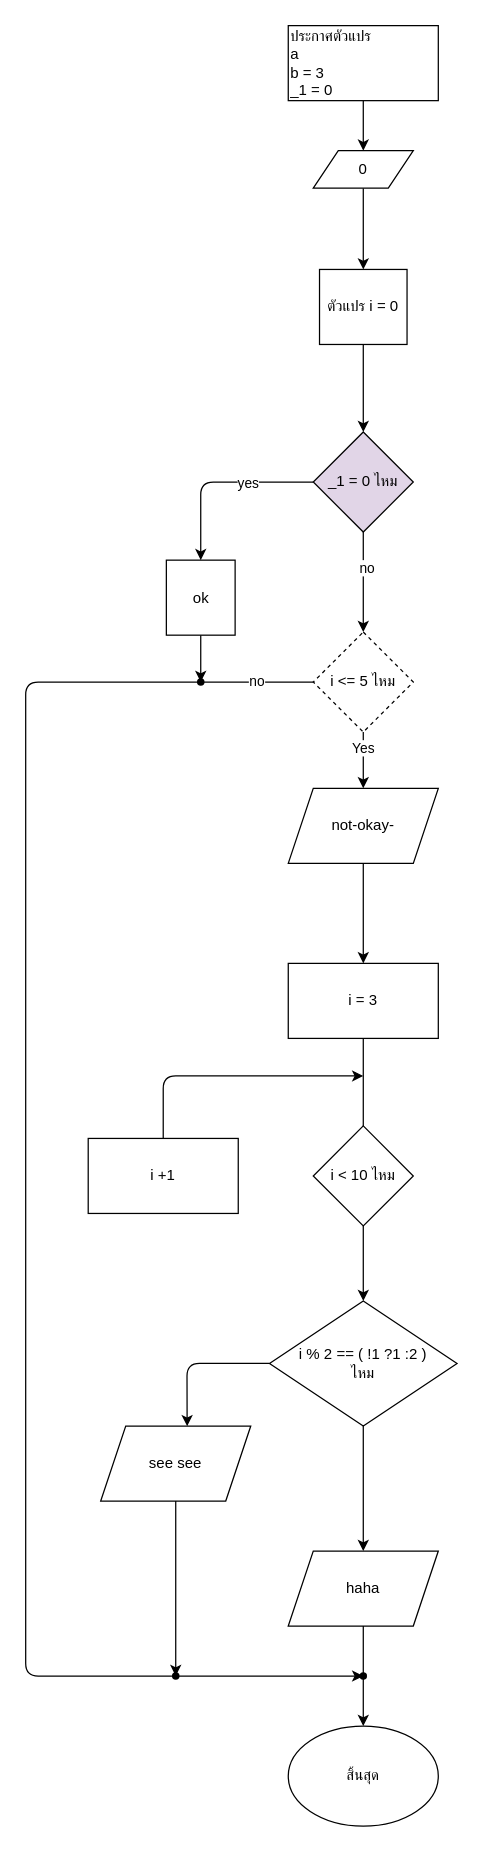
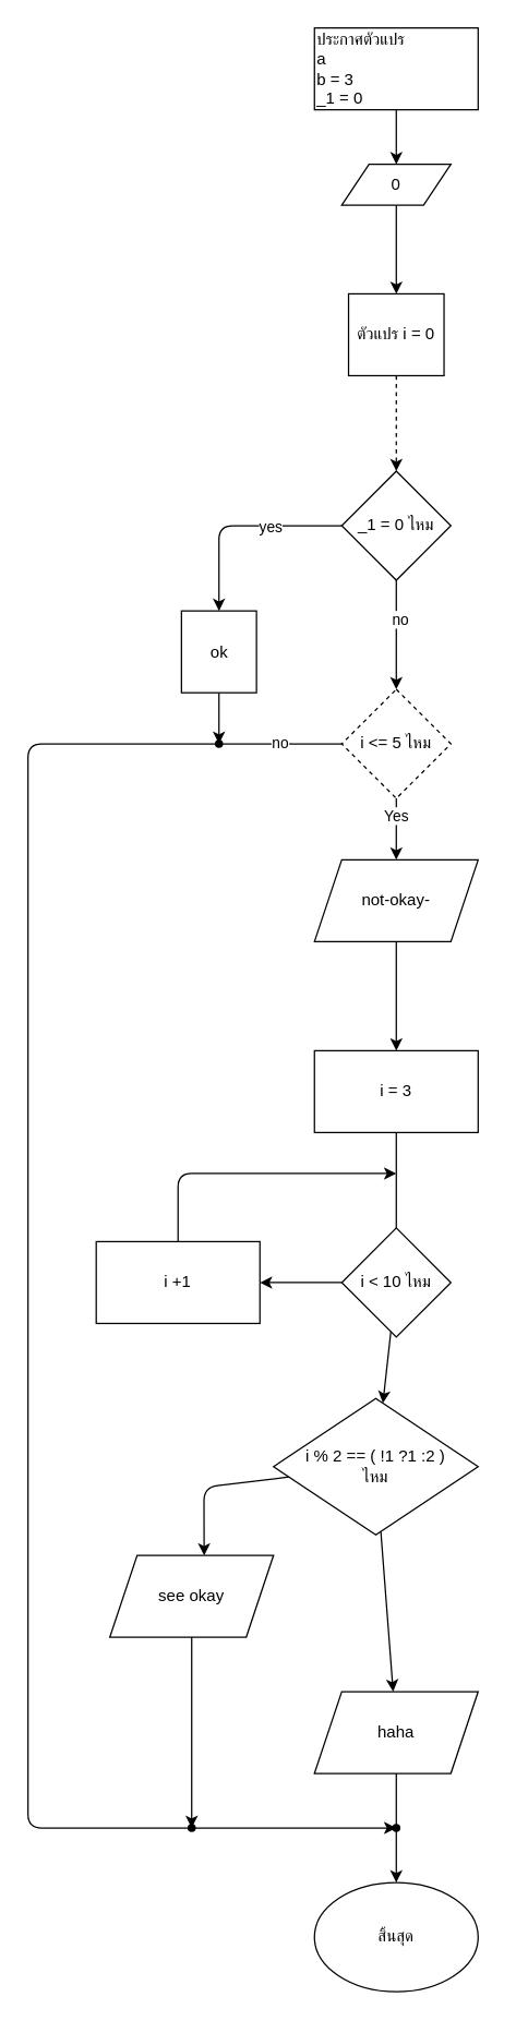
  <mxCell id="0" />
  <mxCell id="1" parent="0" />
  <mxCell id="2" value="" style="edgeStyle=none;html=1;" edge="1" parent="1" source="3" target="5"><mxGeometry relative="1" as="geometry" /></mxCell>
  <mxCell id="3" value="ประกาศตัวแปร&lt;br&gt;a&lt;br&gt;b = 3&lt;br&gt;_1 = 0" style="whiteSpace=wrap;html=1;align=left;" vertex="1" parent="1"><mxGeometry x="230" y="20" width="120" height="60" as="geometry" /></mxCell>
  <mxCell id="4" value="" style="edgeStyle=none;html=1;" edge="1" parent="1" source="5" target="7"><mxGeometry relative="1" as="geometry" /></mxCell>
  <mxCell id="5" value="0" style="shape=parallelogram;perimeter=parallelogramPerimeter;whiteSpace=wrap;html=1;fixedSize=1;align=center;" vertex="1" parent="1"><mxGeometry x="250" y="120" width="80" height="30" as="geometry" /></mxCell>
- <mxCell id="6" value="" style="edgeStyle=none;html=1;" edge="1" parent="1" source="7" target="12"><mxGeometry relative="1" as="geometry" /></mxCell>
+ <mxCell id="6" value="" style="edgeStyle=none;html=1;dashed=1;" edge="1" parent="1" source="7" target="12"><mxGeometry relative="1" as="geometry" /></mxCell>
  <mxCell id="7" value="ตัวแปร i = 0" style="whiteSpace=wrap;html=1;" vertex="1" parent="1"><mxGeometry x="255" y="215" width="70" height="60" as="geometry" /></mxCell>
  <mxCell id="8" value="" style="edgeStyle=none;html=1;entryX=0;entryY=0.5;entryDx=0;entryDy=0;" edge="1" parent="1" source="12" target="14"><mxGeometry relative="1" as="geometry"><Array as="points"><mxPoint x="160" y="385" /></Array></mxGeometry></mxCell>
  <mxCell id="9" value="yes" style="edgeLabel;html=1;align=center;verticalAlign=middle;resizable=0;points=[];" vertex="1" connectable="0" parent="8"><mxGeometry x="-0.305" relative="1" as="geometry"><mxPoint as="offset" /></mxGeometry></mxCell>
  <mxCell id="10" value="" style="edgeStyle=none;html=1;" edge="1" parent="1" source="12" target="17"><mxGeometry relative="1" as="geometry" /></mxCell>
  <mxCell id="11" value="no" style="edgeLabel;html=1;align=center;verticalAlign=middle;resizable=0;points=[];" vertex="1" connectable="0" parent="10"><mxGeometry x="-0.312" y="2" relative="1" as="geometry"><mxPoint as="offset" /></mxGeometry></mxCell>
- <mxCell id="12" value="_1 = 0 ไหม" style="rhombus;whiteSpace=wrap;html=1;fillColor=#e1d5e7;" vertex="1" parent="1"><mxGeometry x="250" y="345" width="80" height="80" as="geometry" /></mxCell>
+ <mxCell id="12" value="_1 = 0 ไหม" style="rhombus;whiteSpace=wrap;html=1;" vertex="1" parent="1"><mxGeometry x="250" y="345" width="80" height="80" as="geometry" /></mxCell>
  <mxCell id="13" style="edgeStyle=none;html=1;entryX=0.743;entryY=0.2;entryDx=0;entryDy=0;entryPerimeter=0;" edge="1" parent="1" source="14" target="24"><mxGeometry relative="1" as="geometry" /></mxCell>
  <mxCell id="14" value="ok" style="whiteSpace=wrap;html=1;direction=south;" vertex="1" parent="1"><mxGeometry x="132.5" y="447.5" width="55" height="60" as="geometry" /></mxCell>
  <mxCell id="15" value="" style="edgeStyle=none;html=1;" edge="1" parent="1" source="17" target="19"><mxGeometry relative="1" as="geometry" /></mxCell>
  <mxCell id="16" value="Yes" style="edgeLabel;html=1;align=center;verticalAlign=middle;resizable=0;points=[];" vertex="1" connectable="0" parent="15"><mxGeometry x="-0.465" y="-1" relative="1" as="geometry"><mxPoint as="offset" /></mxGeometry></mxCell>
  <mxCell id="17" value="i &amp;lt;= 5 ไหม" style="rhombus;whiteSpace=wrap;html=1;dashed=1;" vertex="1" parent="1"><mxGeometry x="250" y="505" width="80" height="80" as="geometry" /></mxCell>
  <mxCell id="18" value="" style="edgeStyle=none;html=1;" edge="1" parent="1" source="19" target="21"><mxGeometry relative="1" as="geometry" /></mxCell>
  <mxCell id="19" value="not-okay-" style="shape=parallelogram;perimeter=parallelogramPerimeter;whiteSpace=wrap;html=1;fixedSize=1;" vertex="1" parent="1"><mxGeometry x="230" y="630" width="120" height="60" as="geometry" /></mxCell>
  <mxCell id="20" value="" style="edgeStyle=none;html=1;endArrow=none;" edge="1" parent="1" source="21" target="27"><mxGeometry relative="1" as="geometry" /></mxCell>
  <mxCell id="21" value="i = 3" style="whiteSpace=wrap;html=1;" vertex="1" parent="1"><mxGeometry x="230" y="770" width="120" height="60" as="geometry" /></mxCell>
  <mxCell id="22" value="no" style="edgeStyle=none;html=1;endArrow=none;entryX=1.046;entryY=0.53;entryDx=0;entryDy=0;entryPerimeter=0;" edge="1" parent="1" source="17" target="24"><mxGeometry relative="1" as="geometry"><mxPoint x="250" y="545" as="sourcePoint" /><mxPoint x="180" y="540" as="targetPoint" /></mxGeometry></mxCell>
  <mxCell id="23" style="edgeStyle=none;html=1;" edge="1" parent="1" source="24"><mxGeometry relative="1" as="geometry"><mxPoint x="290" y="1340" as="targetPoint" /><Array as="points"><mxPoint x="20" y="545" /><mxPoint x="20" y="1340" /></Array></mxGeometry></mxCell>
  <mxCell id="24" value="" style="shape=waypoint;sketch=0;size=6;pointerEvents=1;points=[];fillColor=default;resizable=0;rotatable=0;perimeter=centerPerimeter;snapToPoint=1;" vertex="1" parent="1"><mxGeometry x="150" y="535" width="20" height="20" as="geometry" /></mxCell>
  <mxCell id="25" value="" style="edgeStyle=none;html=1;" edge="1" parent="1" source="27" target="30"><mxGeometry relative="1" as="geometry" /></mxCell>
+ <mxCell id="26" value="" style="edgeStyle=none;html=1;" edge="1" parent="1" source="27" target="37"><mxGeometry relative="1" as="geometry" /></mxCell>
  <mxCell id="27" value="i &amp;lt; 10 ไหม" style="rhombus;whiteSpace=wrap;html=1;" vertex="1" parent="1"><mxGeometry x="250" y="900" width="80" height="80" as="geometry" /></mxCell>
  <mxCell id="28" value="" style="edgeStyle=none;html=1;entryX=0.576;entryY=0.003;entryDx=0;entryDy=0;entryPerimeter=0;" edge="1" parent="1" source="30" target="32"><mxGeometry relative="1" as="geometry"><mxPoint x="120" y="1090" as="targetPoint" /><Array as="points"><mxPoint x="149" y="1090" /></Array></mxGeometry></mxCell>
  <mxCell id="29" value="" style="edgeStyle=none;html=1;" edge="1" parent="1" source="30" target="34"><mxGeometry relative="1" as="geometry" /></mxCell>
- <mxCell id="30" value="i % 2 == ( !1 ?1 :2 )&lt;br&gt;ไหม" style="rhombus;whiteSpace=wrap;html=1;" vertex="1" parent="1"><mxGeometry x="215" y="1040" width="150" height="100" as="geometry" /></mxCell>
+ <mxCell id="30" value="i % 2 == ( !1 ?1 :2 )&lt;br&gt;ไหม" style="rhombus;whiteSpace=wrap;html=1;" vertex="1" parent="1"><mxGeometry x="200" y="1025" width="150" height="100" as="geometry" /></mxCell>
  <mxCell id="31" value="" style="edgeStyle=none;html=1;" edge="1" parent="1" source="32" target="38"><mxGeometry relative="1" as="geometry" /></mxCell>
- <mxCell id="32" value="see see" style="shape=parallelogram;perimeter=parallelogramPerimeter;whiteSpace=wrap;html=1;fixedSize=1;" vertex="1" parent="1"><mxGeometry x="80" y="1140" width="120" height="60" as="geometry" /></mxCell>
+ <mxCell id="32" value="see okay" style="shape=parallelogram;perimeter=parallelogramPerimeter;whiteSpace=wrap;html=1;fixedSize=1;" vertex="1" parent="1"><mxGeometry x="80" y="1140" width="120" height="60" as="geometry" /></mxCell>
  <mxCell id="33" value="" style="edgeStyle=none;html=1;startArrow=none;" edge="1" parent="1" source="40" target="35"><mxGeometry relative="1" as="geometry" /></mxCell>
  <mxCell id="34" value="haha" style="shape=parallelogram;perimeter=parallelogramPerimeter;whiteSpace=wrap;html=1;fixedSize=1;" vertex="1" parent="1"><mxGeometry x="230" y="1240" width="120" height="60" as="geometry" /></mxCell>
  <mxCell id="35" value="สิ้นสุด" style="ellipse;whiteSpace=wrap;html=1;" vertex="1" parent="1"><mxGeometry x="230" y="1380" width="120" height="80" as="geometry" /></mxCell>
  <mxCell id="36" style="edgeStyle=none;html=1;" edge="1" parent="1" source="37"><mxGeometry relative="1" as="geometry"><mxPoint x="290" y="860" as="targetPoint" /><Array as="points"><mxPoint x="130" y="860" /></Array></mxGeometry></mxCell>
  <mxCell id="37" value="i +1" style="whiteSpace=wrap;html=1;" vertex="1" parent="1"><mxGeometry x="70" y="910" width="120" height="60" as="geometry" /></mxCell>
  <mxCell id="38" value="" style="shape=waypoint;sketch=0;size=6;pointerEvents=1;points=[];fillColor=default;resizable=0;rotatable=0;perimeter=centerPerimeter;snapToPoint=1;" vertex="1" parent="1"><mxGeometry x="130" y="1330" width="20" height="20" as="geometry" /></mxCell>
  <mxCell id="39" value="" style="edgeStyle=none;html=1;endArrow=none;" edge="1" parent="1" source="34" target="40"><mxGeometry relative="1" as="geometry"><mxPoint x="290" y="1300" as="sourcePoint" /><mxPoint x="290" y="1380" as="targetPoint" /></mxGeometry></mxCell>
  <mxCell id="40" value="" style="shape=waypoint;sketch=0;fillStyle=solid;size=6;pointerEvents=1;points=[];fillColor=none;resizable=0;rotatable=0;perimeter=centerPerimeter;snapToPoint=1;" vertex="1" parent="1"><mxGeometry x="280" y="1330" width="20" height="20" as="geometry" /></mxCell>
